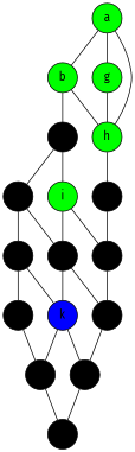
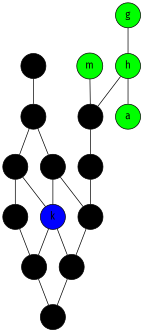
  graph {
    fontname="Fira Sans"
    node [fillcolor=black fontname="Fira Sans" shape=circle style=filled]
    edge [fontname="Fira Sans"]
    a [fillcolor=green]
-   b [fillcolor=green]
    g [fillcolor=green]
    c
    h [fillcolor=green]
    d
-   i [fillcolor=green]
    n
    e
    j
    o
    f
    k [fillcolor=blue]
    p
    l
    q
    r
-   a -- b
-   a -- g
-   b -- c
-   b -- h
+   m [fillcolor=green]
    g -- h
    c -- d
-   c -- i
    h -- a
    h -- n
    d -- e
    d -- j
-   i -- j
-   i -- o
    n -- o
    e -- f
    e -- k
    j -- k
    j -- p
    o -- p
    f -- l
    k -- l
    k -- q
    p -- q
    l -- r
    q -- r
+   m -- n
  }
